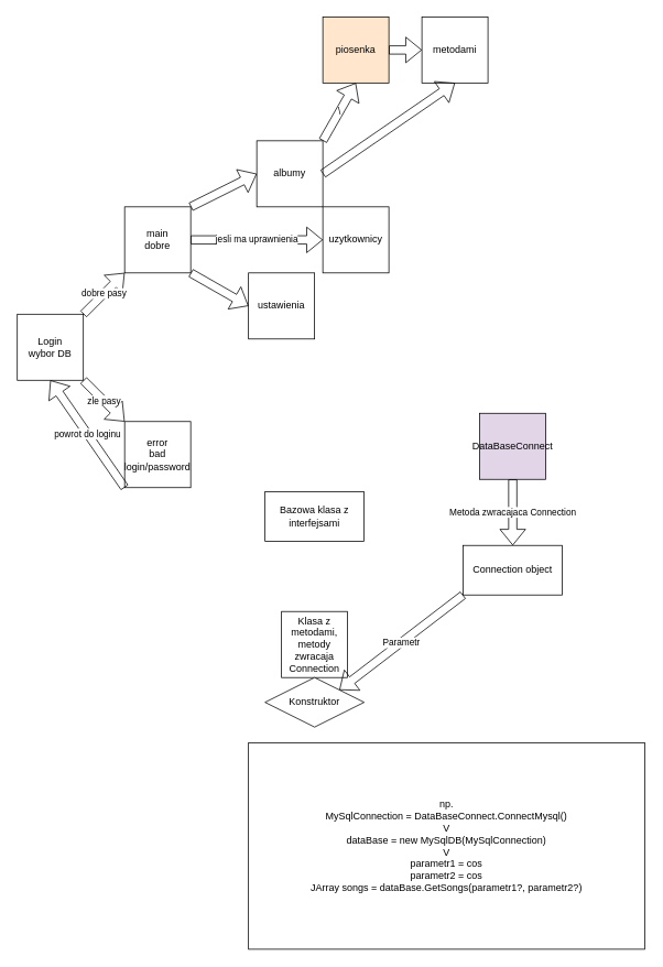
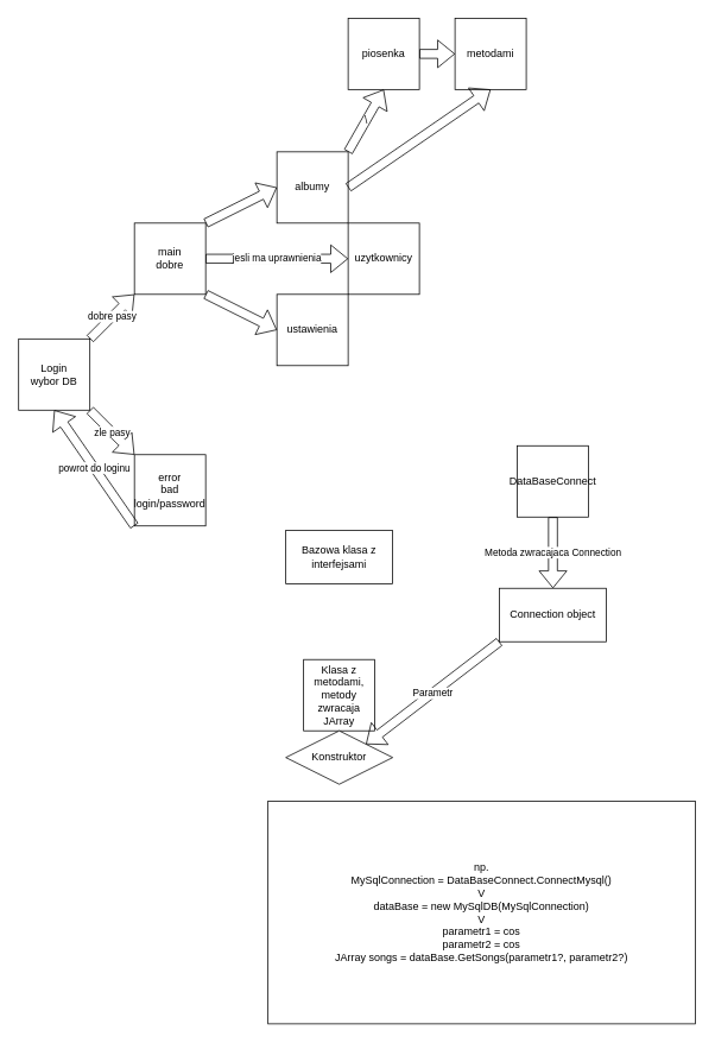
  <mxCell id="0" />
  <mxCell id="1" parent="0" />
  <mxCell id="2" value="&lt;div&gt;Login&lt;/div&gt;&lt;div&gt;wybor DB&lt;/div&gt;" style="whiteSpace=wrap;html=1;aspect=fixed;" parent="1" vertex="1"><mxGeometry x="20" y="380" width="80" height="80" as="geometry" /></mxCell>
  <mxCell id="3" value="dobre pasy" style="shape=flexArrow;endArrow=classic;html=1;rounded=0;" parent="1" edge="1"><mxGeometry width="50" height="50" relative="1" as="geometry"><mxPoint x="100" y="380" as="sourcePoint" /><mxPoint x="150" y="330" as="targetPoint" /></mxGeometry></mxCell>
  <mxCell id="4" value="zle pasy" style="shape=flexArrow;endArrow=classic;html=1;rounded=0;" parent="1" edge="1"><mxGeometry width="50" height="50" relative="1" as="geometry"><mxPoint x="100" y="460" as="sourcePoint" /><mxPoint x="150" y="510" as="targetPoint" /></mxGeometry></mxCell>
  <mxCell id="5" value="&lt;div&gt;error&lt;/div&gt;&lt;div&gt;bad login/password&lt;br&gt;&lt;/div&gt;" style="whiteSpace=wrap;html=1;aspect=fixed;" parent="1" vertex="1"><mxGeometry x="150" y="510" width="80" height="80" as="geometry" /></mxCell>
  <mxCell id="6" value="&lt;div&gt;main&lt;/div&gt;&lt;div&gt;dobre&lt;br&gt;&lt;/div&gt;" style="whiteSpace=wrap;html=1;aspect=fixed;" parent="1" vertex="1"><mxGeometry x="150" y="250" width="80" height="80" as="geometry" /></mxCell>
  <mxCell id="7" value="&lt;div&gt;albumy&lt;/div&gt;" style="whiteSpace=wrap;html=1;aspect=fixed;" parent="1" vertex="1"><mxGeometry x="310" y="170" width="80" height="80" as="geometry" /></mxCell>
  <mxCell id="8" value="&lt;div&gt;uzytkownicy&lt;/div&gt;" style="whiteSpace=wrap;html=1;aspect=fixed;" parent="1" vertex="1"><mxGeometry x="390" y="250" width="80" height="80" as="geometry" /></mxCell>
- <mxCell id="9" value="ustawienia" style="whiteSpace=wrap;html=1;aspect=fixed;" parent="1" vertex="1"><mxGeometry x="300" y="330" width="80" height="80" as="geometry" /></mxCell>
+ <mxCell id="9" value="ustawienia" style="whiteSpace=wrap;html=1;aspect=fixed;" parent="1" vertex="1"><mxGeometry x="310" y="330" width="80" height="80" as="geometry" /></mxCell>
  <mxCell id="10" value="" style="shape=flexArrow;endArrow=classic;html=1;rounded=0;entryX=0;entryY=0.5;entryDx=0;entryDy=0;" parent="1" target="7" edge="1"><mxGeometry width="50" height="50" relative="1" as="geometry"><mxPoint x="230" y="250" as="sourcePoint" /><mxPoint x="280" y="200" as="targetPoint" /></mxGeometry></mxCell>
  <mxCell id="11" value="jesli ma uprawnienia" style="shape=flexArrow;endArrow=classic;html=1;rounded=0;entryX=0;entryY=0.5;entryDx=0;entryDy=0;exitX=1;exitY=0.5;exitDx=0;exitDy=0;" parent="1" source="6" target="8" edge="1"><mxGeometry width="50" height="50" relative="1" as="geometry"><mxPoint x="230" y="300" as="sourcePoint" /><mxPoint x="280" y="250" as="targetPoint" /></mxGeometry></mxCell>
  <mxCell id="12" value="" style="shape=flexArrow;endArrow=classic;html=1;rounded=0;entryX=0;entryY=0.5;entryDx=0;entryDy=0;" parent="1" target="9" edge="1"><mxGeometry width="50" height="50" relative="1" as="geometry"><mxPoint x="230" y="330" as="sourcePoint" /><mxPoint x="280" y="280" as="targetPoint" /></mxGeometry></mxCell>
- <mxCell id="13" value="piosenka" style="whiteSpace=wrap;html=1;aspect=fixed;fillColor=#ffe6cc;" parent="1" vertex="1"><mxGeometry x="390" y="20" width="80" height="80" as="geometry" /></mxCell>
+ <mxCell id="13" value="piosenka" style="whiteSpace=wrap;html=1;aspect=fixed;" parent="1" vertex="1"><mxGeometry x="390" y="20" width="80" height="80" as="geometry" /></mxCell>
  <mxCell id="14" value="\" style="shape=flexArrow;endArrow=classic;html=1;rounded=0;entryX=0.5;entryY=1;entryDx=0;entryDy=0;" parent="1" target="13" edge="1"><mxGeometry width="50" height="50" relative="1" as="geometry"><mxPoint x="390" y="170" as="sourcePoint" /><mxPoint x="440" y="120" as="targetPoint" /></mxGeometry></mxCell>
  <mxCell id="15" value="metodami" style="whiteSpace=wrap;html=1;aspect=fixed;" parent="1" vertex="1"><mxGeometry x="510" y="20" width="80" height="80" as="geometry" /></mxCell>
  <mxCell id="16" value="" style="shape=flexArrow;endArrow=classic;html=1;rounded=0;exitX=1;exitY=0.5;exitDx=0;exitDy=0;entryX=0.5;entryY=1;entryDx=0;entryDy=0;" parent="1" source="7" target="15" edge="1"><mxGeometry width="50" height="50" relative="1" as="geometry"><mxPoint x="440" y="180" as="sourcePoint" /><mxPoint x="490" y="130" as="targetPoint" /></mxGeometry></mxCell>
  <mxCell id="17" value="" style="shape=flexArrow;endArrow=classic;html=1;rounded=0;entryX=0;entryY=0.5;entryDx=0;entryDy=0;" parent="1" target="15" edge="1"><mxGeometry width="50" height="50" relative="1" as="geometry"><mxPoint x="470" y="60" as="sourcePoint" /><mxPoint x="520" y="10" as="targetPoint" /></mxGeometry></mxCell>
  <mxCell id="18" value="&lt;div&gt;powrot do loginu&lt;/div&gt;" style="shape=flexArrow;endArrow=classic;html=1;rounded=0;entryX=0.5;entryY=1;entryDx=0;entryDy=0;" parent="1" target="2" edge="1"><mxGeometry width="50" height="50" relative="1" as="geometry"><mxPoint x="150" y="590" as="sourcePoint" /><mxPoint x="200" y="540" as="targetPoint" /></mxGeometry></mxCell>
- <mxCell id="19" value="&lt;div&gt;DataBaseConnect&lt;/div&gt;" style="whiteSpace=wrap;html=1;aspect=fixed;fillColor=#e1d5e7;" vertex="1" parent="1"><mxGeometry x="580" y="500" width="80" height="80" as="geometry" /></mxCell>
+ <mxCell id="19" value="&lt;div&gt;DataBaseConnect&lt;/div&gt;" style="whiteSpace=wrap;html=1;aspect=fixed;" vertex="1" parent="1"><mxGeometry x="580" y="500" width="80" height="80" as="geometry" /></mxCell>
  <mxCell id="20" value="Metoda zwracajaca Connection" style="shape=flexArrow;endArrow=classic;html=1;rounded=0;exitX=0;exitY=1;exitDx=0;exitDy=0;" edge="1" parent="1"><mxGeometry width="50" height="50" relative="1" as="geometry"><mxPoint x="620" y="580" as="sourcePoint" /><mxPoint x="620" y="660" as="targetPoint" /></mxGeometry></mxCell>
  <mxCell id="21" value="Connection object" style="rounded=0;whiteSpace=wrap;html=1;" vertex="1" parent="1"><mxGeometry x="560" y="660" width="120" height="60" as="geometry" /></mxCell>
- <mxCell id="22" value="Klasa z metodami, metody zwracaja Connection" style="whiteSpace=wrap;html=1;aspect=fixed;" vertex="1" parent="1"><mxGeometry x="340" y="740" width="80" height="80" as="geometry" /></mxCell>
+ <mxCell id="22" value="Klasa z metodami, metody zwracaja JArray" style="whiteSpace=wrap;html=1;aspect=fixed;" vertex="1" parent="1"><mxGeometry x="340" y="740" width="80" height="80" as="geometry" /></mxCell>
  <mxCell id="23" value="&lt;div&gt;Konstruktor&lt;/div&gt;" style="rhombus;whiteSpace=wrap;html=1;" vertex="1" parent="1"><mxGeometry x="320" y="820" width="120" height="60" as="geometry" /></mxCell>
  <mxCell id="24" value="Parametr" style="shape=flexArrow;endArrow=classic;html=1;rounded=0;entryX=1;entryY=0;entryDx=0;entryDy=0;exitX=0;exitY=1;exitDx=0;exitDy=0;" edge="1" parent="1" source="21" target="23"><mxGeometry width="50" height="50" relative="1" as="geometry"><mxPoint x="530" y="800" as="sourcePoint" /><mxPoint x="580" y="750" as="targetPoint" /></mxGeometry></mxCell>
  <mxCell id="25" value="&lt;div&gt;Bazowa klasa z interfejsami&lt;/div&gt;" style="rounded=0;whiteSpace=wrap;html=1;" vertex="1" parent="1"><mxGeometry x="320" y="595" width="120" height="60" as="geometry" /></mxCell>
  <mxCell id="26" value="&lt;div&gt;np.&lt;/div&gt;&lt;div&gt;MySqlConnection = DataBaseConnect.ConnectMysql()&lt;br&gt;&lt;/div&gt;&lt;div&gt;V&lt;br&gt;&lt;/div&gt;&lt;div&gt;dataBase = new MySqlDB(MySqlConnection)&lt;/div&gt;&lt;div&gt;V&lt;/div&gt;&lt;div&gt;parametr1 = cos&lt;/div&gt;&lt;div&gt;parametr2 = cos&lt;br&gt;&lt;/div&gt;&lt;div&gt;JArray songs = dataBase.GetSongs(parametr1?, parametr2?)&lt;br&gt;&lt;/div&gt;" style="rounded=0;whiteSpace=wrap;html=1;" vertex="1" parent="1"><mxGeometry x="300" y="899" width="480" height="250" as="geometry" /></mxCell>
